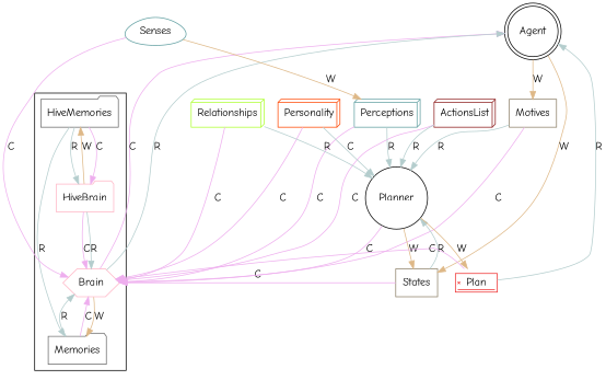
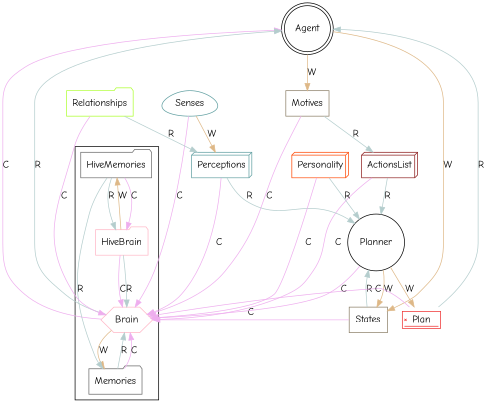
  digraph {
    fontname="Comic Neue"
    node [fontname="Comic Neue" shape=box3d]
    edge [color=plum2 fontname="Comic Neue"]
    Brain [color=pink1 shape=hexagon]
    Memories [color=dimgray shape=folder]
    HiveBrain [color=pink1 shape=folder]
    HiveMemories [color=dimgray shape=folder]
    Agent [shape=doublecircle]
    Motives [color=wheat4 shape=box]
    States [color=wheat4 shape=box]
    Planner [shape=circle]
    ActionsList [color=firebrick4]
    Plan [color=firebrick2 shape=signature]
    Senses [color=cadetblue shape=egg]
    Perceptions [color=cadetblue]
    Personality [color=orangered]
-   Relationships [color=greenyellow]
+   Relationships [color=greenyellow shape=folder]
    subgraph sub_1 {
      cluster=True
      Brain
      Memories
      HiveBrain
      HiveMemories
    }
    Brain -> Memories [color=burlywood label=W]
    Brain -> Agent [label=C]
    Brain -> Agent [color=lightcyan3 label=R]
    Memories -> Brain [color=lightcyan3 label=R]
    Memories -> Brain [label=C]
    HiveBrain -> Brain [label=C]
    HiveBrain -> Brain [color=lightcyan3 label=R]
    HiveBrain -> HiveMemories [color=burlywood label=W]
    HiveMemories -> Memories [color=lightcyan3 label=R]
    HiveMemories -> HiveBrain [label=C]
    HiveMemories -> HiveBrain [color=lightcyan3 label=R]
    Agent -> Motives [color=burlywood label=W]
    Agent -> States [color=burlywood label=W]
    Motives -> Brain [label=C]
-   Motives -> Planner [color=lightcyan3 label=R]
+   Motives -> ActionsList [color=lightcyan3 label=R]
    States -> Brain [label=C]
    States -> Planner [color=lightcyan3 label=R]
    Planner -> Brain [label=C]
    Planner -> States [color=burlywood label=W]
    Planner -> Plan [color=burlywood label=W]
    ActionsList -> Brain [label=C]
    ActionsList -> Planner [color=lightcyan3 label=R]
    Plan -> Brain [label=C]
    Plan -> Agent [color=lightcyan3 label=R]
    Senses -> Brain [label=C]
    Senses -> Perceptions [color=burlywood label=W]
    Perceptions -> Brain [label=C]
    Perceptions -> Planner [color=lightcyan3 label=R]
    Personality -> Brain [label=C]
-   Personality -> Planner [color=lightcyan3 label=C]
+   Personality -> Planner [color=lightcyan3 label=R]
    Relationships -> Brain [label=C]
-   Relationships -> Planner [color=lightcyan3 label=R]
+   Relationships -> Perceptions [color=lightcyan3 label=R]
  }
